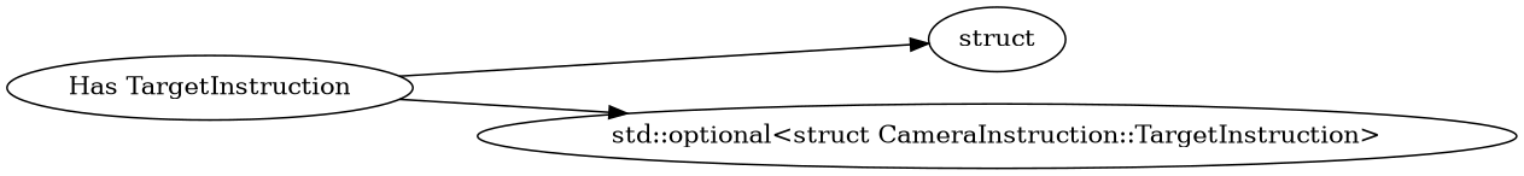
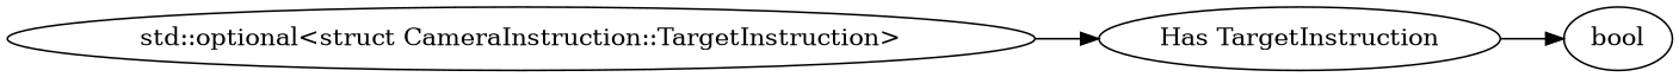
  digraph {
    rankdir=LR
-   n1 [label=struct]
+   n1 [label=bool]
    n2 [label="std::optional<struct CameraInstruction::TargetInstruction>"]
    n3 [label="Has TargetInstruction"]
    subgraph sub_1 {
      rank=max
      n1
    }
-   n3 -> n2
+   n2 -> n3
    n3 -> n1
  }
